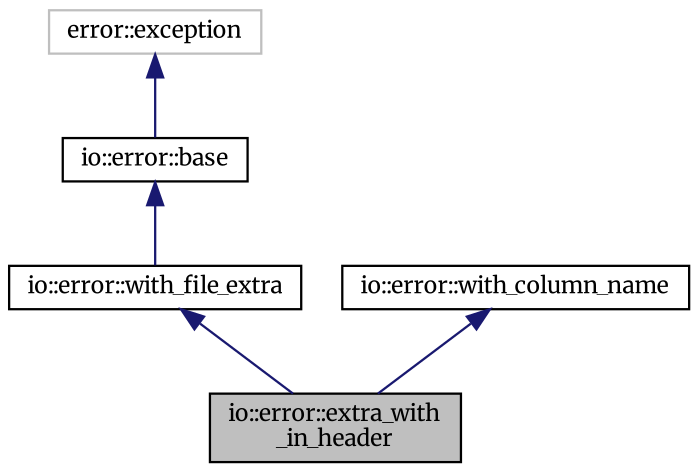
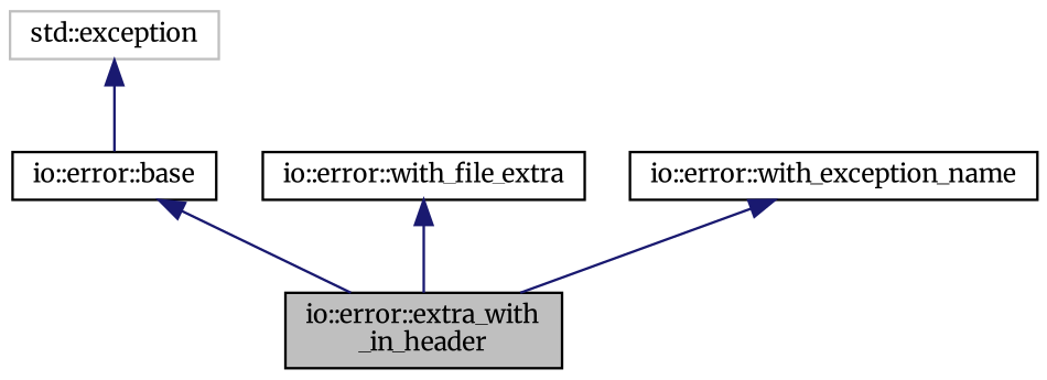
  digraph {
    fontname=Merriweather
    node [color=black fillcolor=white fontname=Merriweather fontsize=10 shape=record style=filled]
    edge [color=midnightblue dir=back fontname=Merriweather fontsize=10 labelfontname=Helvetica labelfontsize=10 style=solid]
    n1 [fillcolor=grey75 fontcolor=black height=0.2 label="io::error::extra_with\l_in_header" width=0.4]
    n2 [height=0.2 label="io::error::base" width=0.4]
-   n3 [color=grey75 height=0.2 label="error::exception" width=0.4]
+   n3 [color=grey75 height=0.2 label="std::exception" width=0.4]
    n4 [height=0.2 label="io::error::with_file_extra" width=0.4]
-   n5 [height=0.2 label="io::error::with_column_name" width=0.4]
-   n2 -> n4
+   n5 [height=0.2 label="io::error::with_exception_name" width=0.4]
+   n2 -> n1
    n3 -> n2
    n4 -> n1
    n5 -> n1
  }
